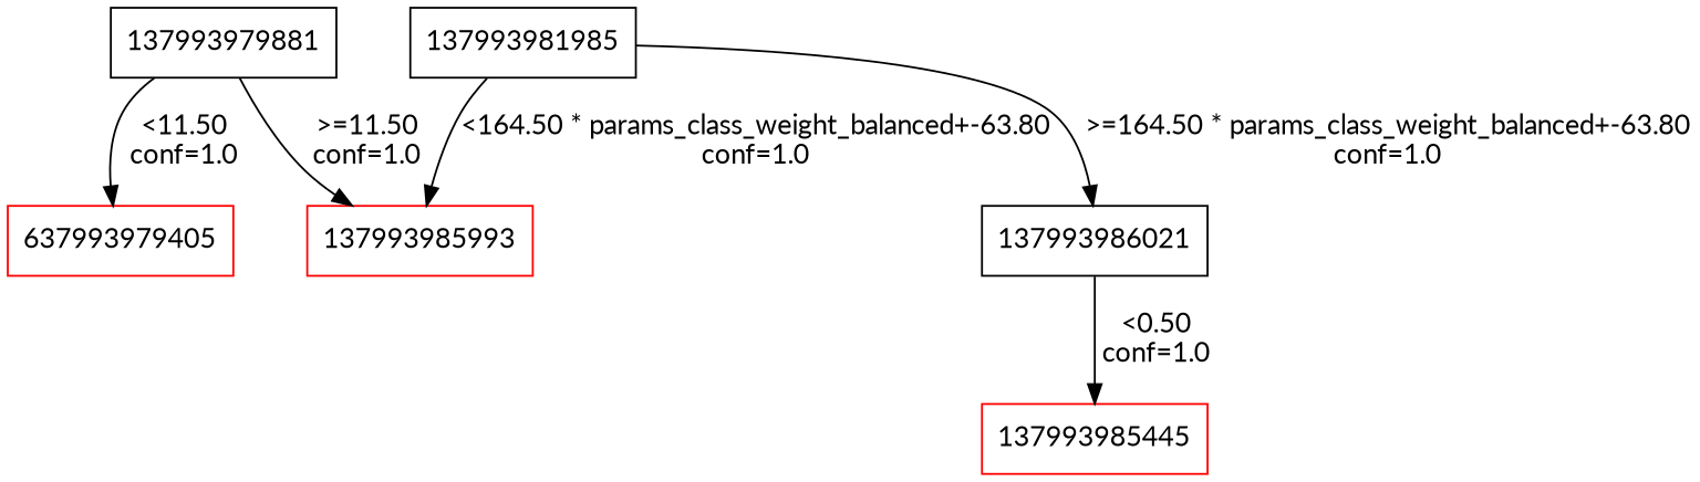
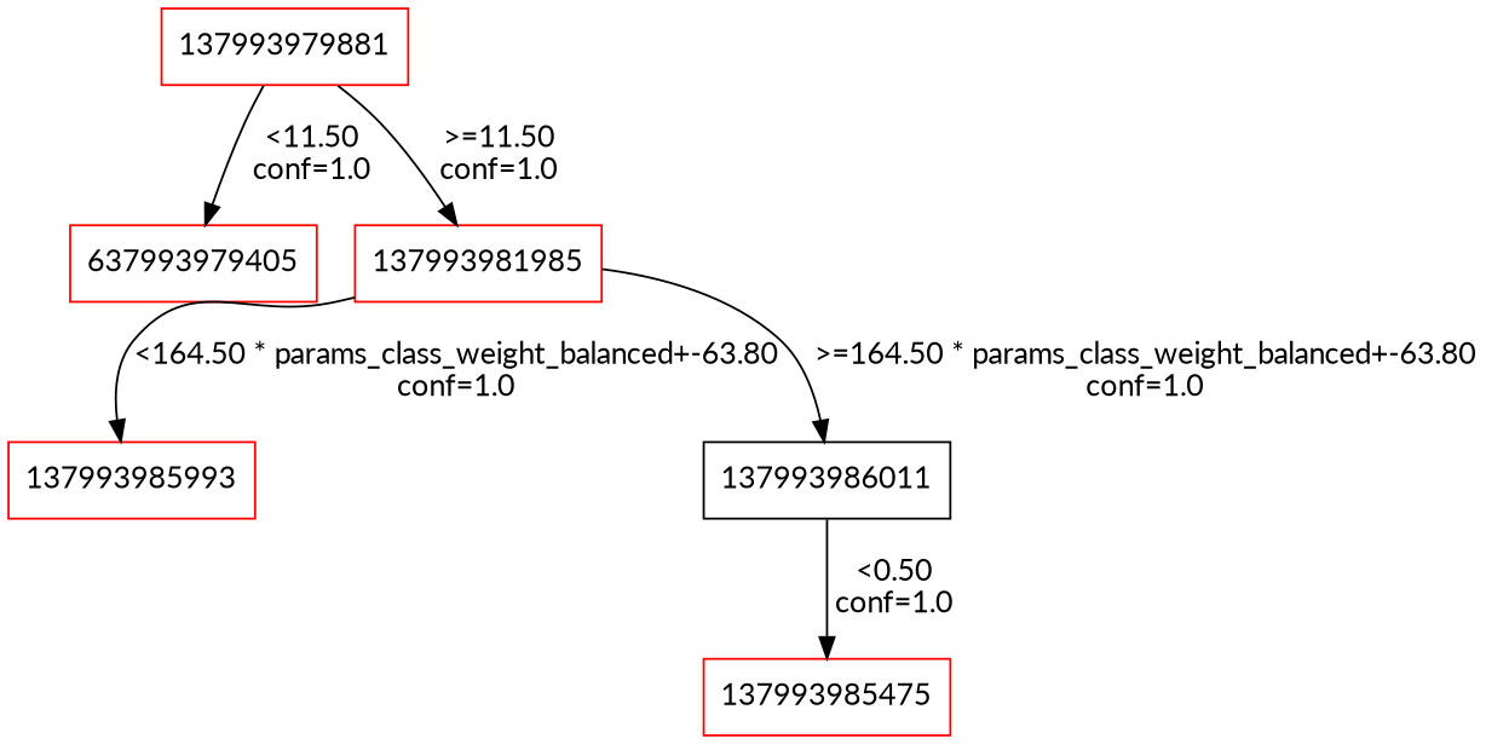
  digraph {
    fontname=Lato
    node [color=black fontname=Lato shape=box]
    edge [fontname=Lato]
-   137993979881
+   137993979881 [color=red]
    n2 [color=red label=637993979405]
-   137993981985
+   137993981985 [color=red]
    n4 [color=red label=137993985993]
-   137993986021
-   137993985445 [color=red]
+   137993986021 [label=137993986011]
+   137993985445 [color=red label=137993985475]
    137993979881 -> n2 [label="<11.50\n conf=1.0 "]
-   137993979881 -> n4 [label=">=11.50\n conf=1.0 "]
+   137993979881 -> 137993981985 [label=">=11.50\n conf=1.0 "]
    137993981985 -> n4 [label="<164.50 * params_class_weight_balanced+-63.80\n conf=1.0 "]
    137993981985 -> 137993986021 [label=">=164.50 * params_class_weight_balanced+-63.80\n conf=1.0 "]
    137993986021 -> 137993985445 [label="<0.50\n conf=1.0 "]
  }
